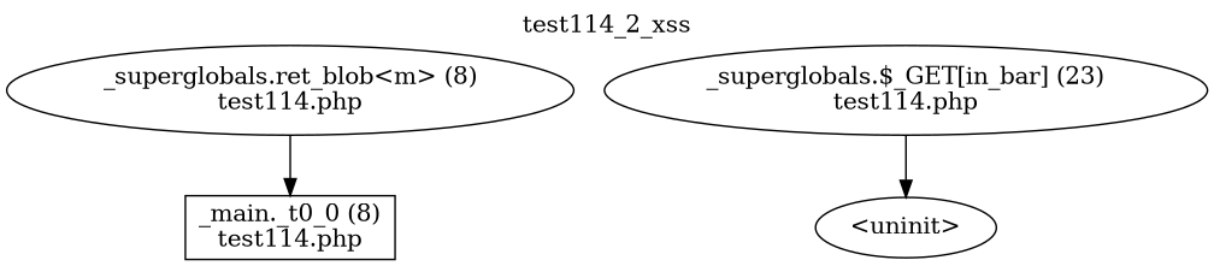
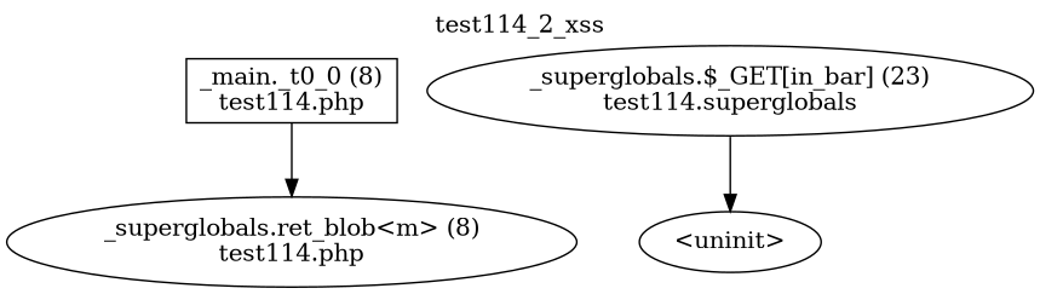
  digraph {
    label=test114_2_xss
    labelloc=t
    node [shape=ellipse]
    n1 [label="_main._t0_0 (8)\ntest114.php" shape=box]
    n2 [label="_superglobals.ret_blob<m> (8)\ntest114.php"]
-   n3 [label="_superglobals.$_GET[in_bar] (23)\ntest114.php"]
+   n3 [label="_superglobals.$_GET[in_bar] (23)\ntest114.superglobals"]
    n4 [label="<uninit>"]
-   n2 -> n1
+   n1 -> n2
    n3 -> n4
  }
